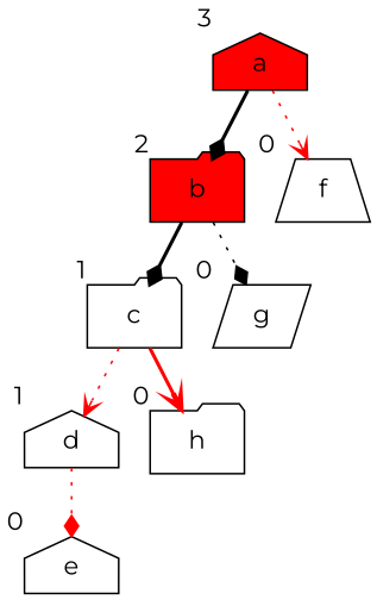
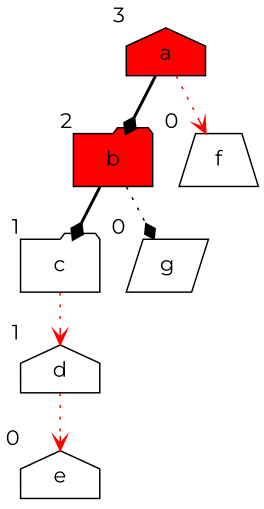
  strict digraph {
    fontname=Montserrat
    node [fontname=Montserrat shape=house xlabel=0]
    edge [arrowhead=vee color=red fontname=Montserrat style=dotted]
    a [fillcolor=red style=filled xlabel=3]
    b [fillcolor=red shape=folder style=filled xlabel=2]
    f [shape=trapezium]
    c [shape=folder xlabel=1]
    g [shape=parallelogram]
    d [xlabel=1]
-   h [shape=folder]
    e
    a -> b [arrowhead=diamond color=black style=bold]
    a -> f
    b -> c [arrowhead=diamond color=black style=bold]
    b -> g [arrowhead=diamond color=black]
    c -> d
-   c -> h [style=bold]
-   d -> e [arrowhead=diamond]
+   d -> e
  }
